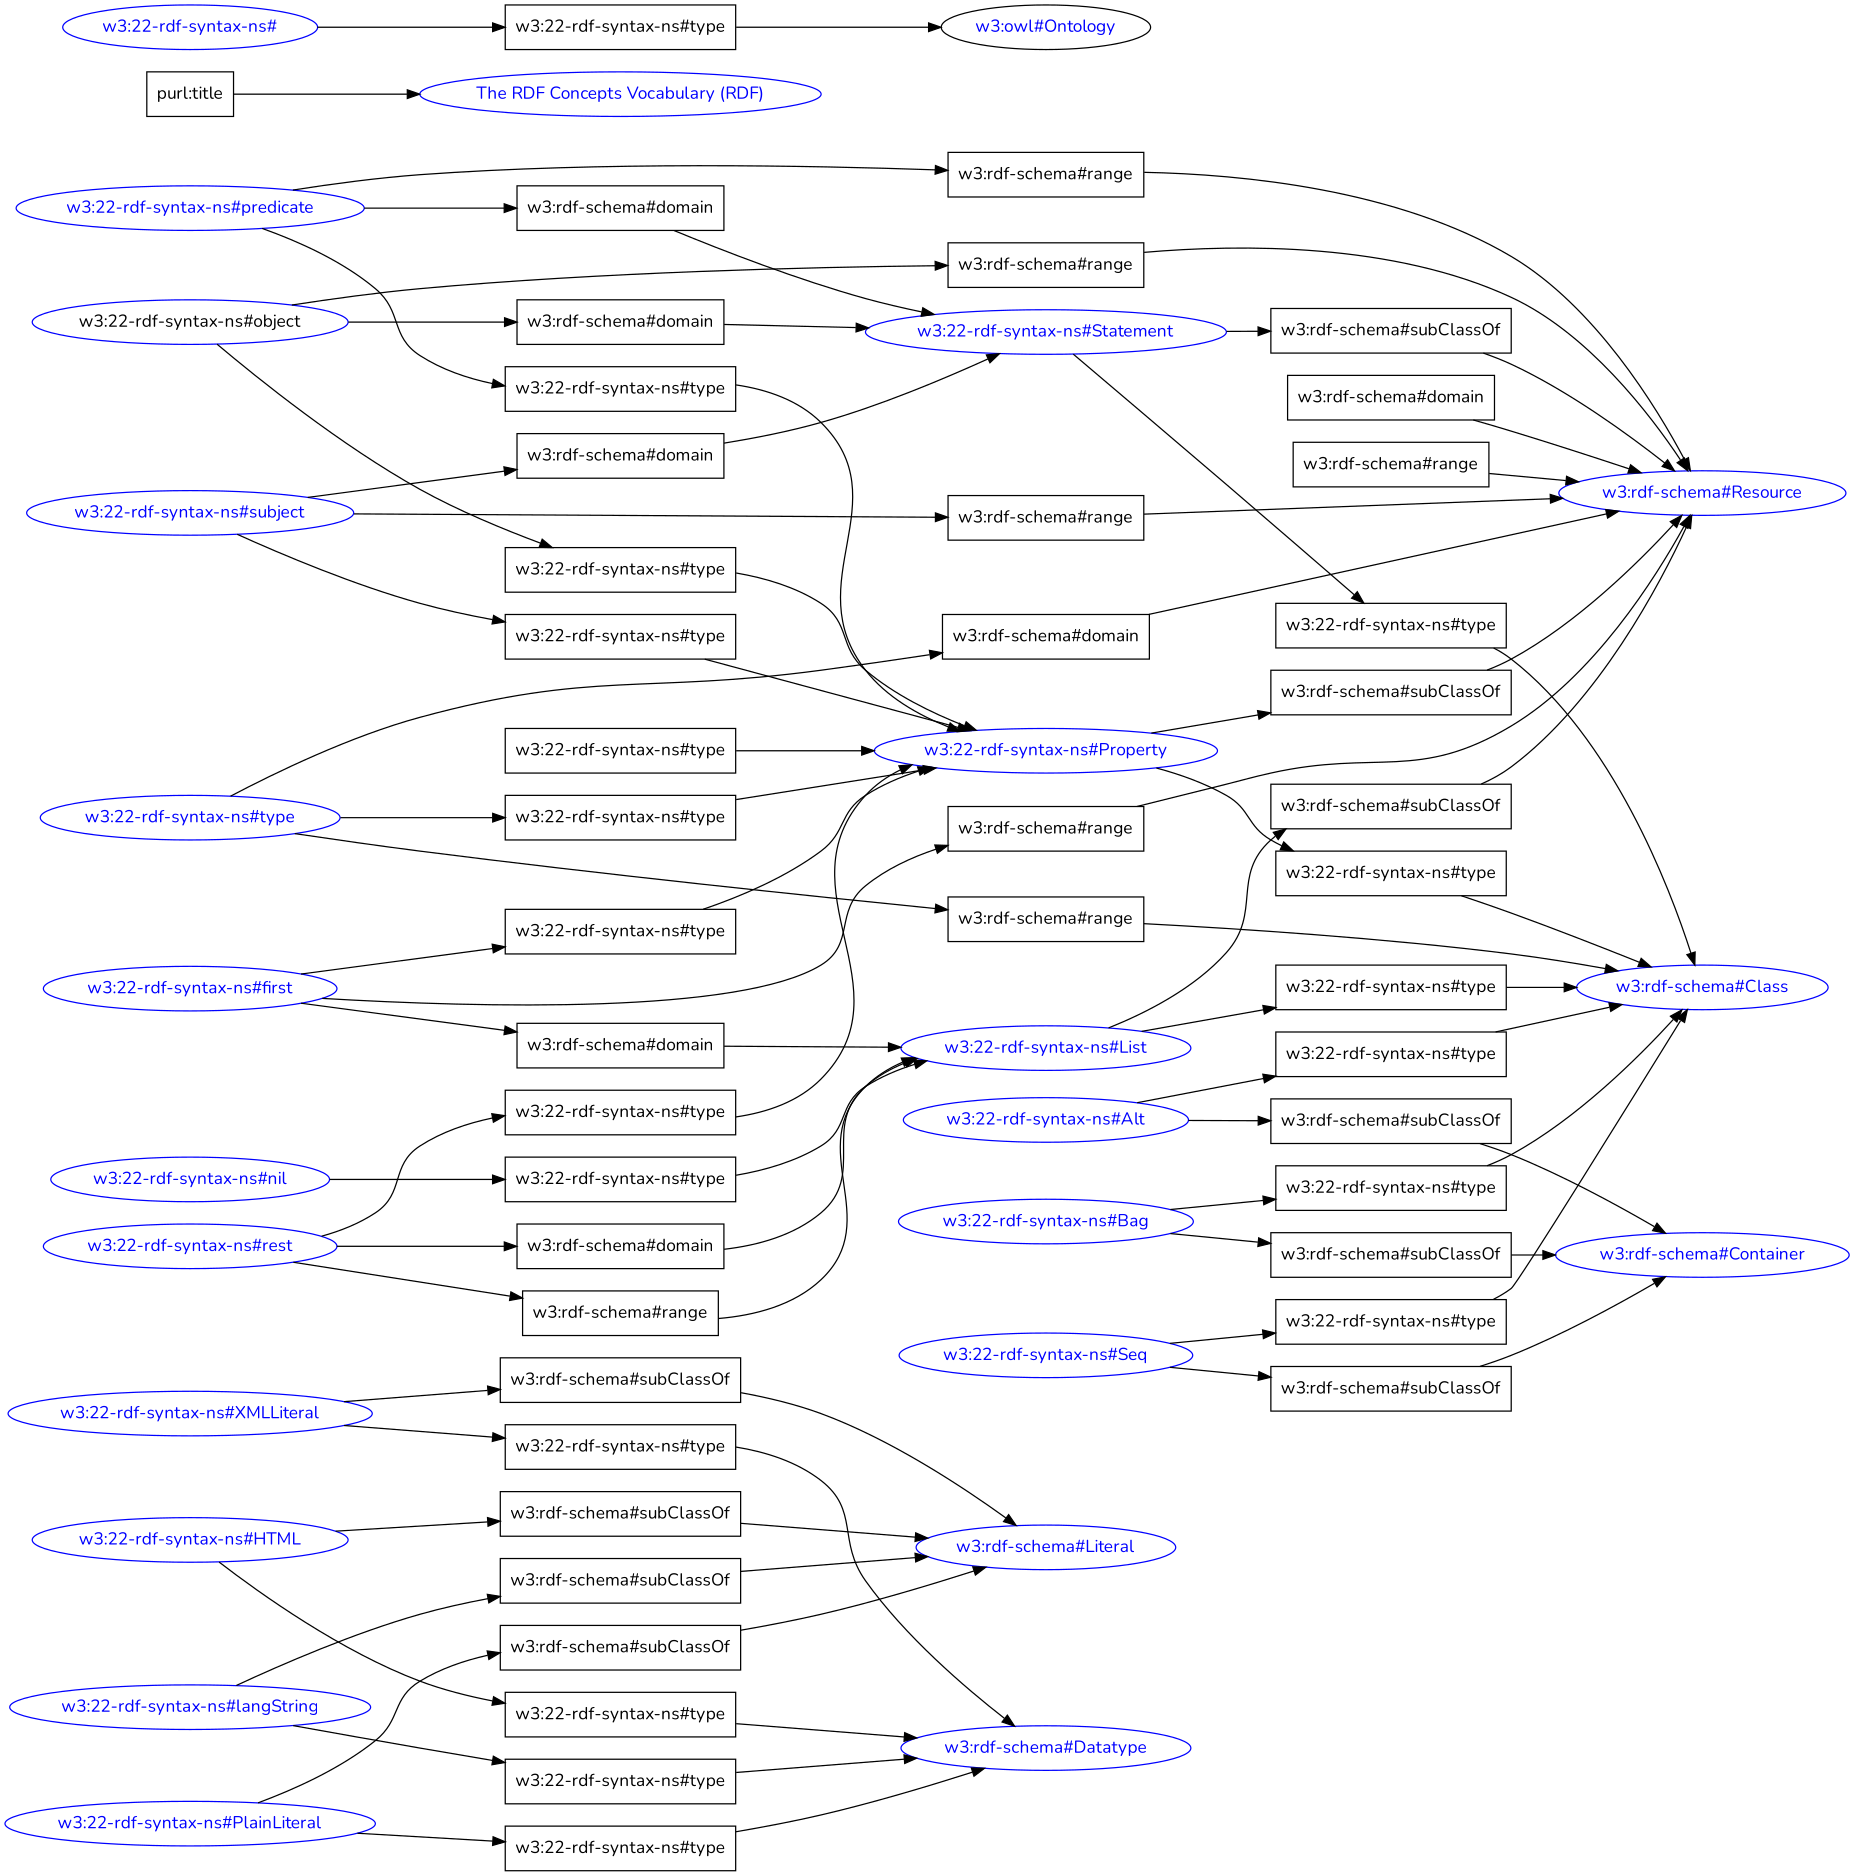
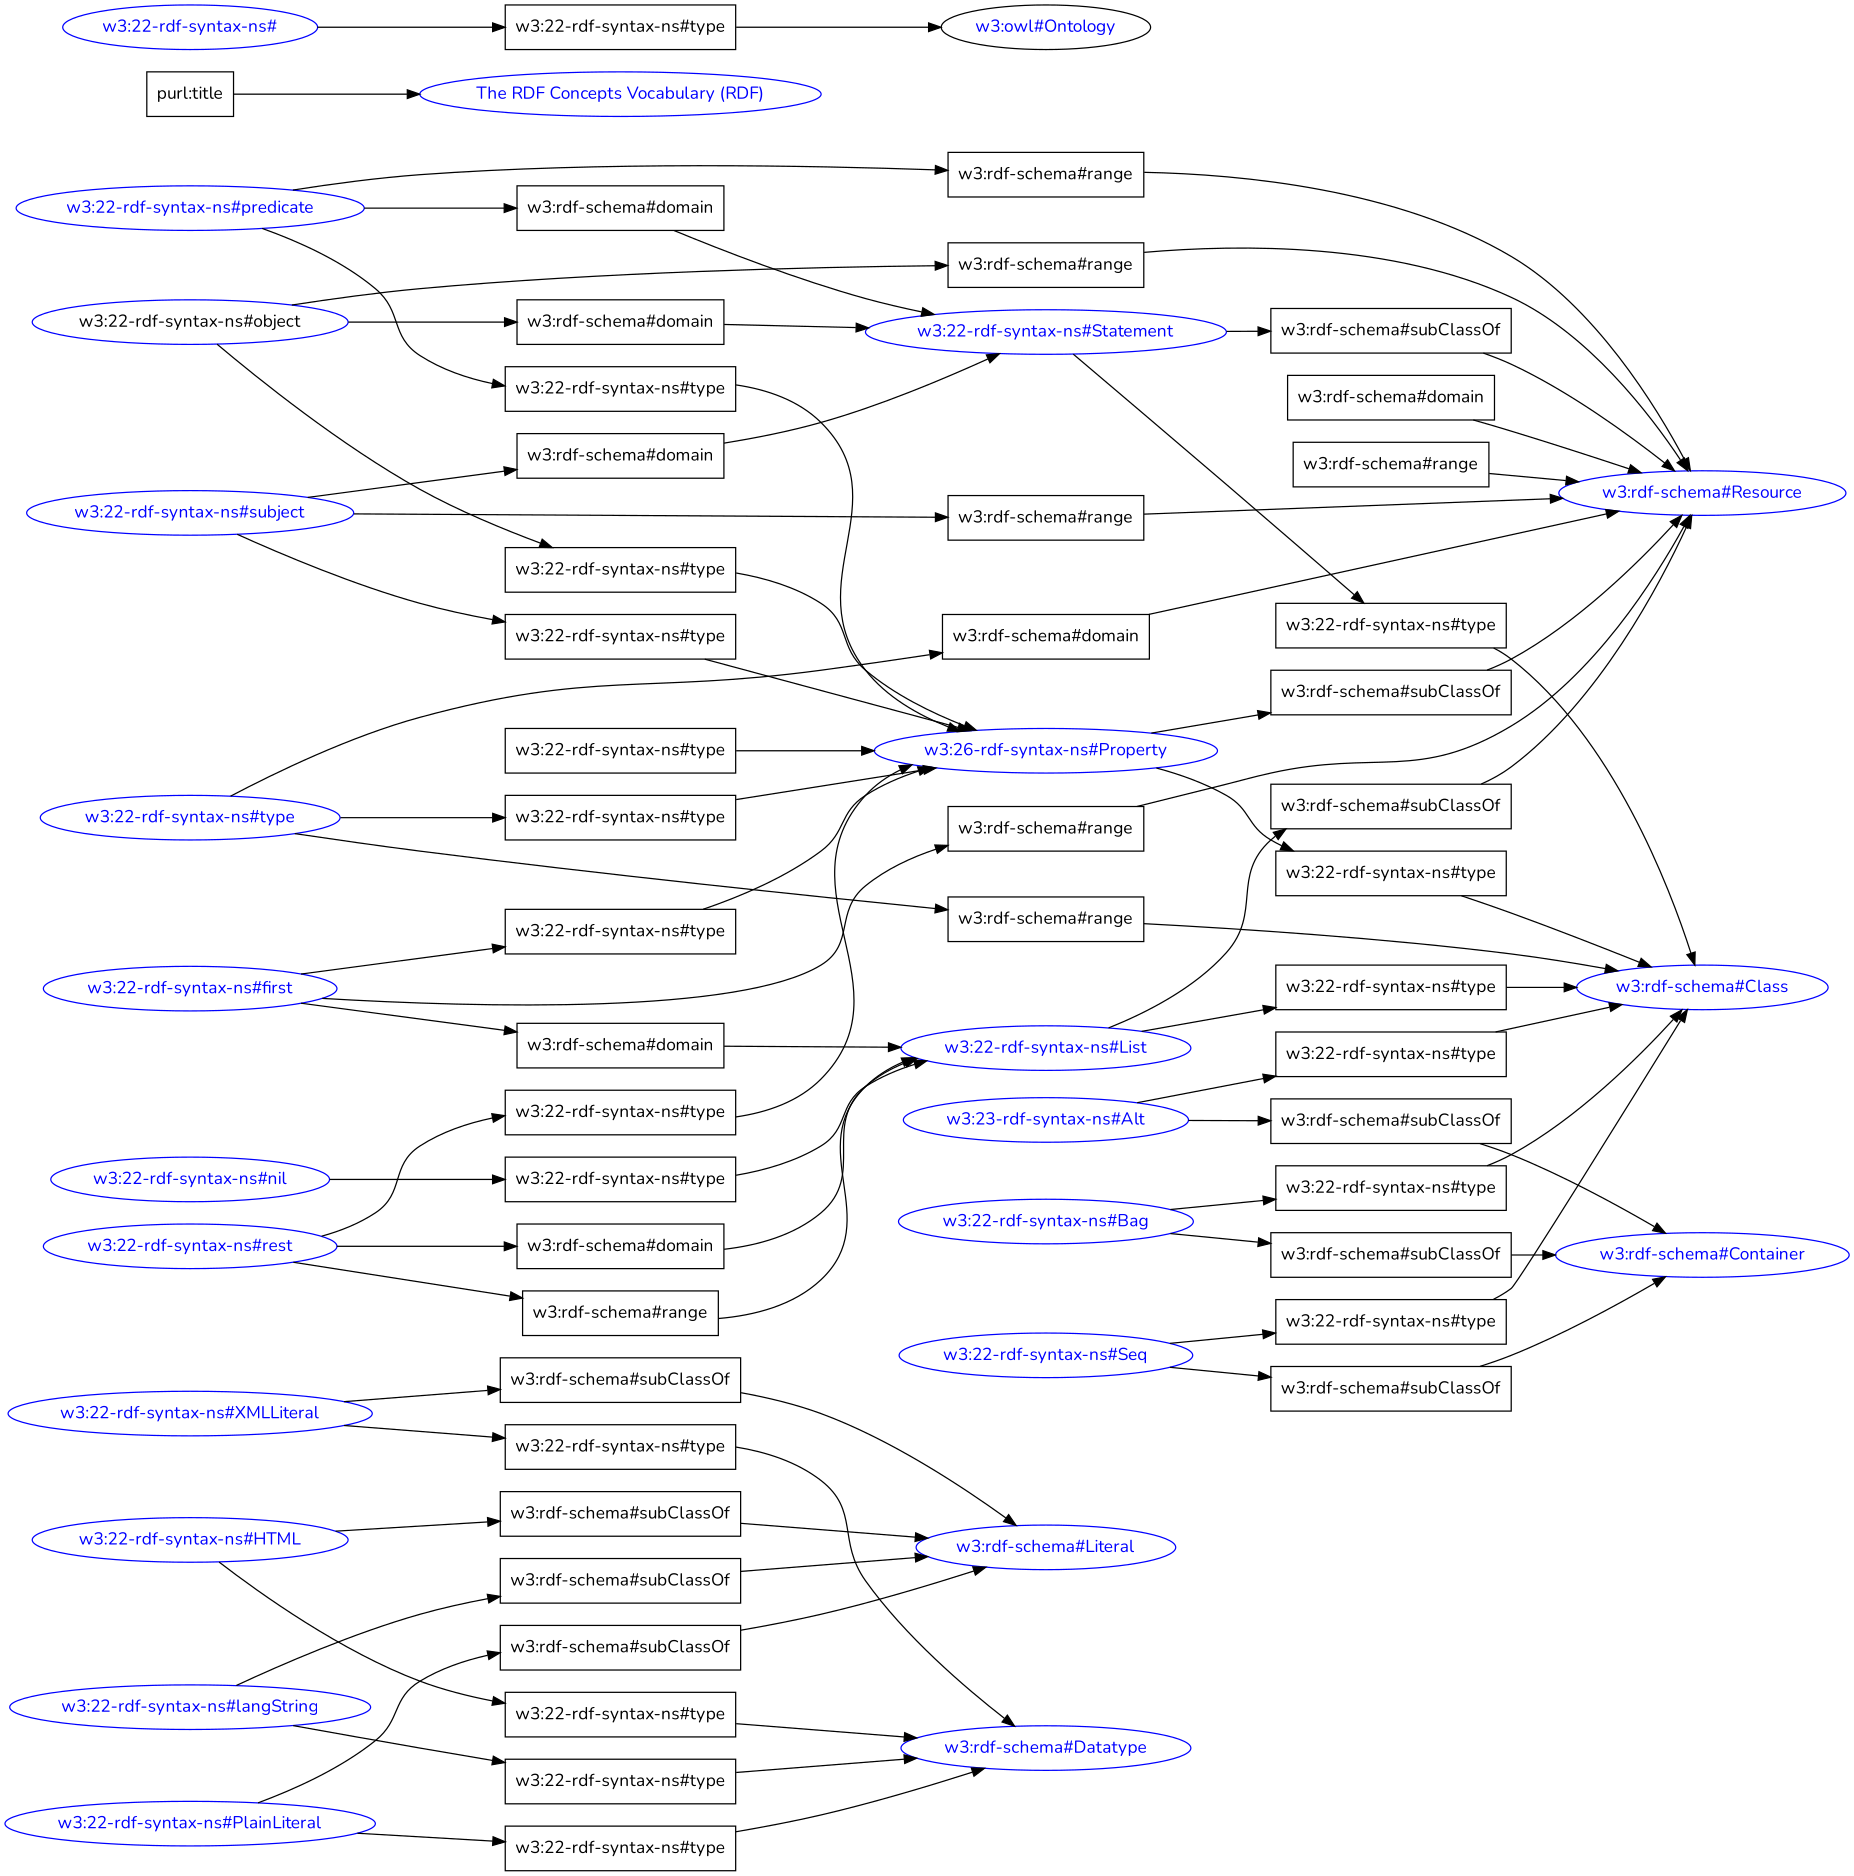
  digraph {
    fontname=Nunito
    rankdir=LR
    node [fontname=Nunito shape=box]
    edge [fontname=Nunito]
    n1 [color=blue fontcolor=blue label="w3:22-rdf-syntax-ns#XMLLiteral" shape=""]
    n2 [label="w3:rdf-schema#subClassOf"]
    n3 [label="w3:22-rdf-syntax-ns#type"]
    n4 [color=blue fontcolor=blue label="w3:rdf-schema#Literal" shape=""]
    n5 [color=blue fontcolor=blue label="w3:rdf-schema#Datatype" shape=""]
    n6 [color=blue fontcolor=blue label="w3:rdf-schema#Class" shape=""]
    n7 [color=blue fontcolor=blue label="w3:22-rdf-syntax-ns#List" shape=""]
    n8 [label="w3:22-rdf-syntax-ns#type"]
    n9 [label="w3:rdf-schema#subClassOf"]
    n10 [color=blue fontcolor=blue label="w3:rdf-schema#Resource" shape=""]
    n11 [color=blue fontcolor=black label="w3:22-rdf-syntax-ns#object" shape=""]
    n12 [label="w3:rdf-schema#domain"]
    n13 [label="w3:rdf-schema#range"]
    n14 [label="w3:22-rdf-syntax-ns#type"]
    n15 [color=blue fontcolor=blue label="w3:22-rdf-syntax-ns#Statement" shape=""]
-   n16 [color=blue fontcolor=blue label="w3:22-rdf-syntax-ns#Property" shape=""]
+   n16 [color=blue fontcolor=blue label="w3:26-rdf-syntax-ns#Property" shape=""]
    n17 [color=blue fontcolor=blue label="w3:22-rdf-syntax-ns#Seq" shape=""]
    n18 [label="w3:rdf-schema#subClassOf"]
    n19 [label="w3:22-rdf-syntax-ns#type"]
    n20 [color=blue fontcolor=blue label="w3:rdf-schema#Container" shape=""]
-   n21 [color=blue fontcolor=blue label="w3:22-rdf-syntax-ns#Alt" shape=""]
+   n21 [color=blue fontcolor=blue label="w3:23-rdf-syntax-ns#Alt" shape=""]
    n22 [label="w3:rdf-schema#subClassOf"]
    n23 [label="w3:22-rdf-syntax-ns#type"]
    n24 [color=blue fontcolor=blue label="w3:22-rdf-syntax-ns#first" shape=""]
    n25 [label="w3:22-rdf-syntax-ns#type"]
    n26 [label="w3:rdf-schema#range"]
    n27 [label="w3:rdf-schema#domain"]
    n28 [color=blue fontcolor=blue label="w3:22-rdf-syntax-ns#Bag" shape=""]
    n29 [label="w3:22-rdf-syntax-ns#type"]
    n30 [label="w3:rdf-schema#subClassOf"]
    n31 [color=blue fontcolor=blue label="w3:22-rdf-syntax-ns#type" shape=""]
    n32 [label="w3:rdf-schema#range"]
    n33 [label="w3:22-rdf-syntax-ns#type"]
    n34 [label="w3:rdf-schema#domain"]
    n35 [color=blue fontcolor=blue label="w3:22-rdf-syntax-ns#PlainLiteral" shape=""]
    n36 [label="w3:rdf-schema#subClassOf"]
    n37 [label="w3:22-rdf-syntax-ns#type"]
    n38 [color=blue fontcolor=blue label="w3:22-rdf-syntax-ns#subject" shape=""]
    n39 [label="w3:22-rdf-syntax-ns#type"]
    n40 [label="w3:rdf-schema#range"]
    n41 [label="w3:rdf-schema#domain"]
    n42 [label="w3:22-rdf-syntax-ns#type"]
    n43 [label="w3:rdf-schema#subClassOf"]
    n44 [color=blue fontcolor=blue label="The RDF Concepts Vocabulary (RDF)" shape=""]
    n45 [label="w3:rdf-schema#domain"]
    n46 [label="w3:22-rdf-syntax-ns#type"]
    n47 [label="w3:rdf-schema#range"]
    n48 [color=blue fontcolor=blue label="w3:22-rdf-syntax-ns#langString" shape=""]
    n49 [label="w3:rdf-schema#subClassOf"]
    n50 [label="w3:22-rdf-syntax-ns#type"]
    n51 [color=blue fontcolor=blue label="w3:22-rdf-syntax-ns#predicate" shape=""]
    n52 [label="w3:22-rdf-syntax-ns#type"]
    n53 [label="w3:rdf-schema#range"]
    n54 [label="w3:rdf-schema#domain"]
    n55 [label="w3:22-rdf-syntax-ns#type"]
    n56 [label="w3:rdf-schema#subClassOf"]
    n57 [color=black fontcolor=blue label="w3:owl#Ontology" shape=""]
    n58 [color=blue fontcolor=blue label="w3:22-rdf-syntax-ns#HTML" shape=""]
    n59 [label="w3:22-rdf-syntax-ns#type"]
    n60 [label="w3:rdf-schema#subClassOf"]
    n61 [color=blue fontcolor=blue label="w3:22-rdf-syntax-ns#" shape=""]
    n62 [label="w3:22-rdf-syntax-ns#type"]
    n63 [label="purl:title"]
    n64 [color=blue fontcolor=blue label="w3:22-rdf-syntax-ns#nil" shape=""]
    n65 [label="w3:22-rdf-syntax-ns#type"]
    n66 [color=blue fontcolor=blue label="w3:22-rdf-syntax-ns#rest" shape=""]
    n67 [label="w3:22-rdf-syntax-ns#type"]
    n68 [label="w3:rdf-schema#domain"]
    n69 [label="w3:rdf-schema#range"]
    n1 -> n2
    n1 -> n3
    n2 -> n4
    n3 -> n5
    n7 -> n8
    n7 -> n9
    n8 -> n6
    n9 -> n10
    n11 -> n12
    n11 -> n13
    n11 -> n14
    n12 -> n15
    n13 -> n10
    n14 -> n16
    n15 -> n55
    n15 -> n56
    n16 -> n42
    n16 -> n43
    n17 -> n18
    n17 -> n19
    n18 -> n20
    n19 -> n6
    n21 -> n22
    n21 -> n23
    n22 -> n20
    n23 -> n6
    n24 -> n25
    n24 -> n26
    n24 -> n27
    n25 -> n16
    n26 -> n10
    n27 -> n7
    n28 -> n29
    n28 -> n30
    n29 -> n6
    n30 -> n20
    n31 -> n32
    n31 -> n33
    n31 -> n34
    n32 -> n6
    n33 -> n16
    n34 -> n10
    n35 -> n36
    n35 -> n37
    n36 -> n4
    n37 -> n5
    n38 -> n39
    n38 -> n40
    n38 -> n41
    n39 -> n16
    n40 -> n10
    n41 -> n15
    n42 -> n6
    n43 -> n10
    n45 -> n10
    n46 -> n16
    n47 -> n10
    n48 -> n49
    n48 -> n50
    n49 -> n4
    n50 -> n5
    n51 -> n52
    n51 -> n53
    n51 -> n54
    n52 -> n16
    n53 -> n10
    n54 -> n15
    n55 -> n6
    n56 -> n10
    n58 -> n59
    n58 -> n60
    n59 -> n5
    n60 -> n4
    n61 -> n62
    n62 -> n57
    n63 -> n44
    n64 -> n65
    n65 -> n7
    n66 -> n67
    n66 -> n68
    n66 -> n69
    n67 -> n16
    n68 -> n7
    n69 -> n7
  }
